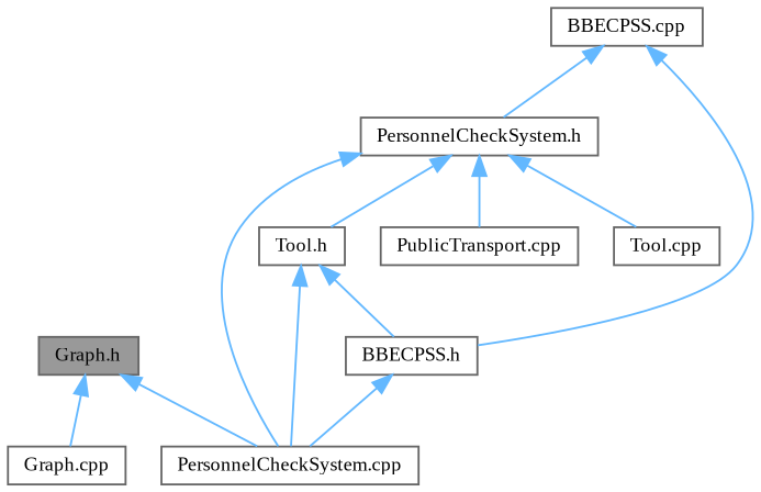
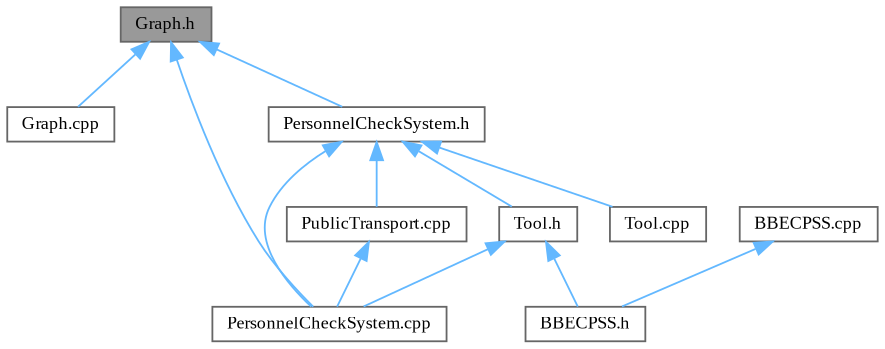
  digraph {
    fontname="Liberation Serif"
    node [color=grey40 fillcolor=white fontname="Liberation Serif" fontsize=10 shape=box style=filled]
    edge [color=steelblue1 dir=back fontname="Liberation Serif" fontsize=10 labelfontname=Helvetica labelfontsize=10 style=solid]
    n1 [color=gray40 fillcolor=grey60 fontcolor=black height=0.2 label="Graph.h" width=0.4]
    n2 [height=0.2 label="Graph.cpp" width=0.4]
    n3 [height=0.2 label="PersonnelCheckSystem.cpp" width=0.4]
    n4 [height=0.2 label="PersonnelCheckSystem.h" width=0.4]
    n5 [height=0.2 label="Tool.h" width=0.4]
    n6 [height=0.2 label="PublicTransport.cpp" width=0.4]
    n7 [height=0.2 label="Tool.cpp" width=0.4]
    n8 [height=0.2 label="BBECPSS.h" width=0.4]
    n9 [height=0.2 label="BBECPSS.cpp" width=0.4]
    n1 -> n2
    n1 -> n3
-   n9 -> n4
+   n1 -> n4
    n4 -> n3
    n4 -> n5
    n4 -> n6
    n4 -> n7
    n5 -> n3
    n5 -> n8
-   n8 -> n3
+   n6 -> n3
    n9 -> n8
  }
